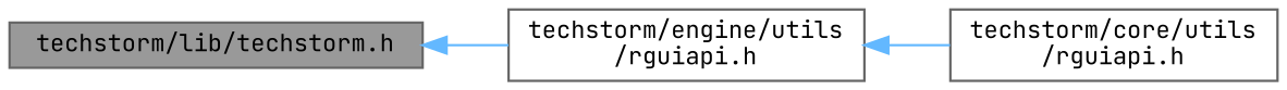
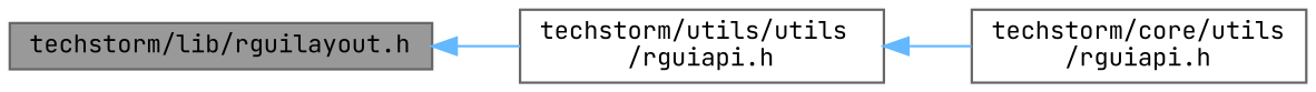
  digraph {
    fontname="JetBrains Mono"
    rankdir=LR
    node [color=grey40 fillcolor=white fontname="JetBrains Mono" fontsize=10 shape=box style=filled]
    edge [color=steelblue1 dir=back fontname="JetBrains Mono" fontsize=10 labelfontname=Helvetica labelfontsize=10 style=solid]
-   n1 [color=gray40 fillcolor=grey60 fontcolor=black height=0.2 label="techstorm/lib/techstorm.h" width=0.4]
-   n2 [height=0.2 label="techstorm/engine/utils\l/rguiapi.h" width=0.4]
+   n1 [color=gray40 fillcolor=grey60 fontcolor=black height=0.2 label="techstorm/lib/rguilayout.h" width=0.4]
+   n2 [height=0.2 label="techstorm/utils/utils\l/rguiapi.h" width=0.4]
    n3 [height=0.2 label="techstorm/core/utils\l/rguiapi.h" width=0.4]
    n1 -> n2
    n2 -> n3
  }
